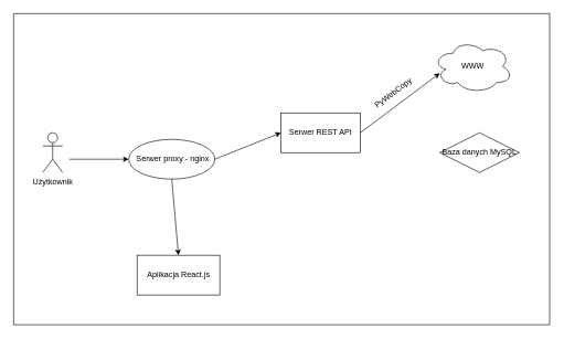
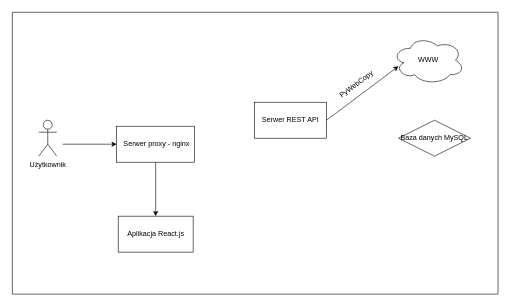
  <mxCell id="0" />
  <mxCell id="1" parent="0" />
- <mxCell id="2" value="&lt;div style=&quot;text-align: left&quot;&gt;&lt;span&gt;&amp;nbsp;S&lt;/span&gt;&lt;span&gt;erwer proxy - nginx&lt;/span&gt;&lt;/div&gt;" style="ellipse;whiteSpace=wrap;html=1;" parent="1" vertex="1"><mxGeometry x="194" y="210" width="130" height="60" as="geometry" /></mxCell>
+ <mxCell id="2" value="&lt;div style=&quot;text-align: left&quot;&gt;&lt;span&gt;&amp;nbsp;S&lt;/span&gt;&lt;span&gt;erwer proxy - nginx&lt;/span&gt;&lt;/div&gt;" style="rounded=0;whiteSpace=wrap;html=1;" parent="1" vertex="1"><mxGeometry x="194" y="210" width="130" height="60" as="geometry" /></mxCell>
  <mxCell id="3" value="" style="endArrow=classic;html=1;entryX=0.5;entryY=0;entryDx=0;entryDy=0;exitX=0.5;exitY=1;exitDx=0;exitDy=0;" parent="1" source="2" target="12" edge="1"><mxGeometry width="50" height="50" relative="1" as="geometry"><mxPoint x="329" y="270" as="sourcePoint" /><mxPoint x="324" y="300" as="targetPoint" /></mxGeometry></mxCell>
- <mxCell id="4" value="" style="endArrow=classic;html=1;exitX=1;exitY=0.5;exitDx=0;exitDy=0;entryX=0;entryY=0.5;entryDx=0;entryDy=0;" parent="1" source="2" target="5" edge="1"><mxGeometry width="50" height="50" relative="1" as="geometry"><mxPoint x="384" y="230" as="sourcePoint" /><mxPoint x="504" y="210" as="targetPoint" /></mxGeometry></mxCell>
  <mxCell id="5" value="Serwer REST API" style="rounded=0;whiteSpace=wrap;html=1;" parent="1" vertex="1"><mxGeometry x="424" y="170" width="120" height="60" as="geometry" /></mxCell>
  <mxCell id="6" value="Baza danych MySQL" style="rhombus;whiteSpace=wrap;html=1;" parent="1" vertex="1"><mxGeometry x="664" y="200" width="120" height="60" as="geometry" /></mxCell>
  <mxCell id="7" value="" style="endArrow=none;html=1;" parent="1" edge="1"><mxGeometry width="50" height="50" relative="1" as="geometry"><mxPoint x="20" as="sourcePoint" y="20" /><mxPoint x="830" as="targetPoint" y="20" /></mxGeometry></mxCell>
  <mxCell id="8" value="" style="endArrow=none;html=1;" parent="1" edge="1"><mxGeometry width="50" height="50" relative="1" as="geometry"><mxPoint x="20" y="490" as="sourcePoint" /><mxPoint x="20" as="targetPoint" y="20" /></mxGeometry></mxCell>
  <mxCell id="9" value="" style="endArrow=classic;html=1;" parent="1" edge="1"><mxGeometry width="50" height="50" relative="1" as="geometry"><mxPoint x="544" y="200" as="sourcePoint" /><mxPoint x="664" y="110" as="targetPoint" /></mxGeometry></mxCell>
  <mxCell id="10" value="WWW" style="ellipse;shape=cloud;whiteSpace=wrap;html=1;" parent="1" vertex="1"><mxGeometry x="654" y="60" width="120" height="80" as="geometry" /></mxCell>
  <mxCell id="11" value="PyWebCopy" style="text;html=1;strokeColor=none;fillColor=none;align=center;verticalAlign=middle;whiteSpace=wrap;rounded=0;rotation=323;" parent="1" vertex="1"><mxGeometry x="554" y="130" width="80" height="20" as="geometry" /></mxCell>
- <mxCell id="12" value="Aplikacja React.js" style="rounded=0;whiteSpace=wrap;html=1;" parent="1" vertex="1"><mxGeometry x="206.5" y="385" width="125" height="60" as="geometry" /></mxCell>
+ <mxCell id="12" value="Aplikacja React.js" style="rounded=0;whiteSpace=wrap;html=1;" parent="1" vertex="1"><mxGeometry x="196.5" y="360" width="125" height="60" as="geometry" /></mxCell>
  <mxCell id="13" value="" style="endArrow=none;html=1;" edge="1" parent="1"><mxGeometry width="50" height="50" relative="1" as="geometry"><mxPoint x="830" y="490" as="sourcePoint" /><mxPoint x="830" as="targetPoint" y="20" /></mxGeometry></mxCell>
  <mxCell id="14" value="" style="endArrow=none;html=1;" edge="1" parent="1"><mxGeometry width="50" height="50" relative="1" as="geometry"><mxPoint x="20" y="490" as="sourcePoint" /><mxPoint x="830" y="490" as="targetPoint" /></mxGeometry></mxCell>
  <mxCell id="15" value="Użytkownik" style="shape=umlActor;verticalLabelPosition=bottom;verticalAlign=top;html=1;outlineConnect=0;" vertex="1" parent="1"><mxGeometry x="64" y="200" width="30" height="60" as="geometry" /></mxCell>
  <mxCell id="16" value="" style="endArrow=classic;html=1;entryX=0;entryY=0.5;entryDx=0;entryDy=0;" edge="1" parent="1" target="2"><mxGeometry width="50" height="50" relative="1" as="geometry"><mxPoint x="104" y="240" as="sourcePoint" /><mxPoint x="164" y="210" as="targetPoint" /></mxGeometry></mxCell>
